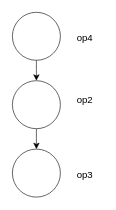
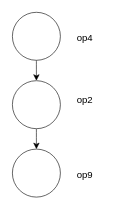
  <mxCell id="0" />
  <mxCell id="1" parent="0" />
  <mxCell id="2" style="edgeStyle=none;curved=1;rounded=0;orthogonalLoop=1;jettySize=auto;html=1;exitX=0.5;exitY=1;exitDx=0;exitDy=0;entryX=0.5;entryY=0;entryDx=0;entryDy=0;fontSize=12;startSize=8;endSize=8;" edge="1" parent="1" source="3" target="6"><mxGeometry relative="1" as="geometry" /></mxCell>
  <mxCell id="3" value="" style="ellipse;whiteSpace=wrap;html=1;aspect=fixed;" vertex="1" parent="1"><mxGeometry x="20" y="20" width="80" height="80" as="geometry" /></mxCell>
  <mxCell id="4" value="op4" style="text;html=1;align=center;verticalAlign=middle;whiteSpace=wrap;rounded=0;fontSize=16;" vertex="1" parent="1"><mxGeometry x="111" y="47" width="60" height="30" as="geometry" /></mxCell>
  <mxCell id="5" style="edgeStyle=none;curved=1;rounded=0;orthogonalLoop=1;jettySize=auto;html=1;exitX=0.5;exitY=1;exitDx=0;exitDy=0;entryX=0.5;entryY=0;entryDx=0;entryDy=0;fontSize=12;startSize=8;endSize=8;" edge="1" parent="1" source="6" target="8"><mxGeometry relative="1" as="geometry" /></mxCell>
  <mxCell id="6" value="" style="ellipse;whiteSpace=wrap;html=1;aspect=fixed;" vertex="1" parent="1"><mxGeometry x="20" y="134" width="80" height="80" as="geometry" /></mxCell>
  <mxCell id="7" value="op2" style="text;html=1;align=center;verticalAlign=middle;whiteSpace=wrap;rounded=0;fontSize=16;" vertex="1" parent="1"><mxGeometry x="111" y="151" width="60" height="30" as="geometry" /></mxCell>
  <mxCell id="8" value="" style="ellipse;whiteSpace=wrap;html=1;aspect=fixed;" vertex="1" parent="1"><mxGeometry x="20" y="248" width="80" height="80" as="geometry" /></mxCell>
- <mxCell id="9" value="op3" style="text;html=1;align=center;verticalAlign=middle;whiteSpace=wrap;rounded=0;fontSize=16;" vertex="1" parent="1"><mxGeometry x="111" y="275" width="60" height="30" as="geometry" /></mxCell>
+ <mxCell id="9" value="op9" style="text;html=1;align=center;verticalAlign=middle;whiteSpace=wrap;rounded=0;fontSize=16;" vertex="1" parent="1"><mxGeometry x="111" y="275" width="60" height="30" as="geometry" /></mxCell>
